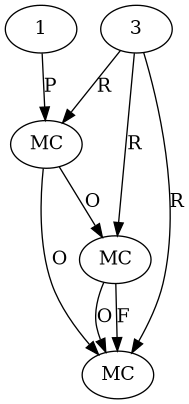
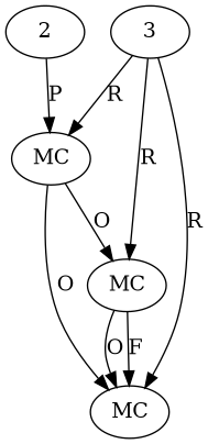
  digraph {
    node [t=Processor]
    n1 [l=25 label=MC s="setTrace()"]
    n2 [l=33 label=MC s="check()"]
    n3 [label=MC s="close()" t=AutoCloseable]
-   2 [t=boolean v=true label=1]
+   2 [t=boolean v=true]
    3 [n=run t=Run]
    n1 -> n2 [label=O]
    n1 -> n3 [label=O]
    n2 -> n3 [label=O]
    n2 -> n3 [label=F]
    2 -> n1 [label=P]
    3 -> n1 [label=R]
    3 -> n2 [label=R]
    3 -> n3 [label=R]
  }
